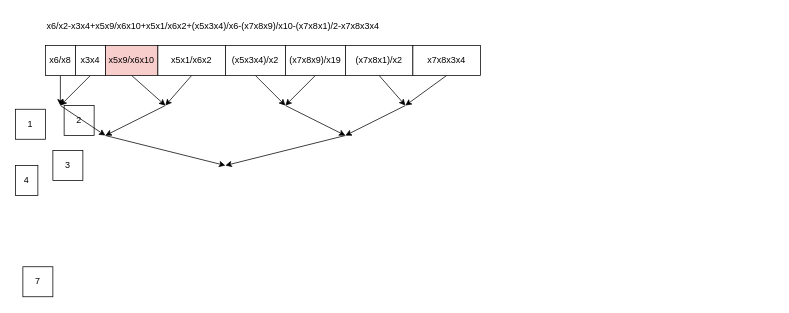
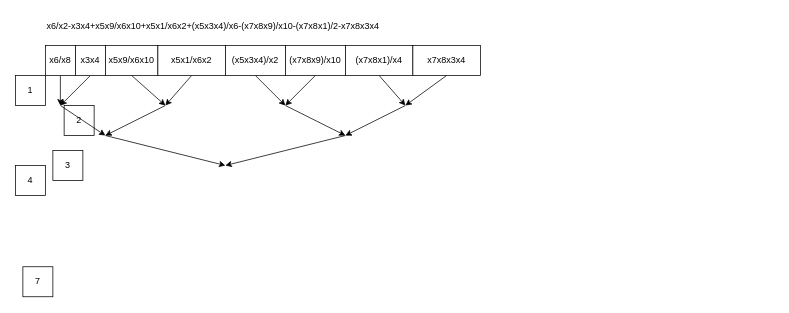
  <mxCell id="0" />
  <mxCell id="1" parent="0" />
  <mxCell id="2" value="x6/x2-x3x4+x5x9/x6x10+x5x1/x6x2+(x5x3x4)/x6-(x7x8x9)/x10-(x7x8x1)/2-x7x8x3x4" style="text;whiteSpace=wrap;" parent="1" vertex="1"><mxGeometry x="60" y="20" width="970" height="50" as="geometry" /></mxCell>
  <mxCell id="3" style="edgeStyle=none;rounded=0;orthogonalLoop=1;jettySize=auto;html=1;exitX=0.5;exitY=1;exitDx=0;exitDy=0;" parent="1" source="4" edge="1"><mxGeometry relative="1" as="geometry"><mxPoint x="80" y="140" as="targetPoint" /></mxGeometry></mxCell>
  <mxCell id="4" value="x6/x8" style="rounded=0;whiteSpace=wrap;html=1;" parent="1" vertex="1"><mxGeometry x="60" y="60" width="40" height="40" as="geometry" /></mxCell>
  <mxCell id="5" style="edgeStyle=none;rounded=0;orthogonalLoop=1;jettySize=auto;html=1;exitX=0.5;exitY=1;exitDx=0;exitDy=0;" parent="1" source="6" edge="1"><mxGeometry relative="1" as="geometry"><mxPoint x="80" y="140" as="targetPoint" /></mxGeometry></mxCell>
  <mxCell id="6" value="x3x4" style="rounded=0;whiteSpace=wrap;html=1;" parent="1" vertex="1"><mxGeometry x="100" y="60" width="40" height="40" as="geometry" /></mxCell>
  <mxCell id="7" style="edgeStyle=none;rounded=0;orthogonalLoop=1;jettySize=auto;html=1;exitX=0.5;exitY=1;exitDx=0;exitDy=0;" parent="1" source="8" edge="1"><mxGeometry relative="1" as="geometry"><mxPoint x="220" y="140" as="targetPoint" /></mxGeometry></mxCell>
- <mxCell id="8" value="x5x9/x6x10" style="rounded=0;whiteSpace=wrap;html=1;fillColor=#f8cecc;" parent="1" vertex="1"><mxGeometry x="140" y="60" width="70" height="40" as="geometry" /></mxCell>
+ <mxCell id="8" value="x5x9/x6x10" style="rounded=0;whiteSpace=wrap;html=1;" parent="1" vertex="1"><mxGeometry x="140" y="60" width="70" height="40" as="geometry" /></mxCell>
  <mxCell id="9" style="edgeStyle=none;rounded=0;orthogonalLoop=1;jettySize=auto;html=1;exitX=0.5;exitY=1;exitDx=0;exitDy=0;" parent="1" source="10" edge="1"><mxGeometry relative="1" as="geometry"><mxPoint x="220" y="140" as="targetPoint" /></mxGeometry></mxCell>
  <mxCell id="10" value="x5x1/x6x2" style="rounded=0;whiteSpace=wrap;html=1;" parent="1" vertex="1"><mxGeometry x="210" y="60" width="90" height="40" as="geometry" /></mxCell>
  <mxCell id="11" style="edgeStyle=none;rounded=0;orthogonalLoop=1;jettySize=auto;html=1;exitX=0.5;exitY=1;exitDx=0;exitDy=0;" parent="1" source="12" edge="1"><mxGeometry relative="1" as="geometry"><mxPoint x="380" y="140" as="targetPoint" /></mxGeometry></mxCell>
  <mxCell id="12" value="(x5x3x4)/x2" style="rounded=0;whiteSpace=wrap;html=1;" parent="1" vertex="1"><mxGeometry x="300" y="60" width="80" height="40" as="geometry" /></mxCell>
  <mxCell id="13" style="edgeStyle=none;rounded=0;orthogonalLoop=1;jettySize=auto;html=1;exitX=0.5;exitY=1;exitDx=0;exitDy=0;" parent="1" source="14" edge="1"><mxGeometry relative="1" as="geometry"><mxPoint x="380" y="140" as="targetPoint" /></mxGeometry></mxCell>
- <mxCell id="14" value="(x7x8x9)/x19" style="rounded=0;whiteSpace=wrap;html=1;" parent="1" vertex="1"><mxGeometry x="380" y="60" width="80" height="40" as="geometry" /></mxCell>
- <mxCell id="15" value="1" style="rounded=0;whiteSpace=wrap;html=1;" parent="1" vertex="1"><mxGeometry x="20" y="145" width="40" height="40" as="geometry" /></mxCell>
+ <mxCell id="14" value="(x7x8x9)/x10" style="rounded=0;whiteSpace=wrap;html=1;" parent="1" vertex="1"><mxGeometry x="380" y="60" width="80" height="40" as="geometry" /></mxCell>
+ <mxCell id="15" value="1" style="rounded=0;whiteSpace=wrap;html=1;" parent="1" vertex="1"><mxGeometry y="100" width="40" height="40" as="geometry" x="20" /></mxCell>
  <mxCell id="16" value="2" style="rounded=0;whiteSpace=wrap;html=1;" parent="1" vertex="1"><mxGeometry x="85" y="140" width="40" height="40" as="geometry" /></mxCell>
  <mxCell id="17" value="3" style="rounded=0;whiteSpace=wrap;html=1;" parent="1" vertex="1"><mxGeometry x="70" y="200" width="40" height="40" as="geometry" /></mxCell>
- <mxCell id="18" value="4" style="rounded=0;whiteSpace=wrap;html=1;" parent="1" vertex="1"><mxGeometry x="20" y="220" width="30" height="40" as="geometry" /></mxCell>
+ <mxCell id="18" value="4" style="rounded=0;whiteSpace=wrap;html=1;" parent="1" vertex="1"><mxGeometry y="220" width="40" height="40" as="geometry" x="20" /></mxCell>
  <mxCell id="19" value="7" style="rounded=0;whiteSpace=wrap;html=1;" parent="1" vertex="1"><mxGeometry x="30" y="355" width="40" height="40" as="geometry" /></mxCell>
  <mxCell id="20" style="edgeStyle=none;rounded=0;orthogonalLoop=1;jettySize=auto;html=1;exitX=0.5;exitY=1;exitDx=0;exitDy=0;" parent="1" source="21" edge="1"><mxGeometry relative="1" as="geometry"><mxPoint x="540" y="140" as="targetPoint" /></mxGeometry></mxCell>
- <mxCell id="21" value="(x7x8x1)/x2" style="rounded=0;whiteSpace=wrap;html=1;" parent="1" vertex="1"><mxGeometry x="460" y="60" width="90" height="40" as="geometry" /></mxCell>
+ <mxCell id="21" value="(x7x8x1)/x4" style="rounded=0;whiteSpace=wrap;html=1;" parent="1" vertex="1"><mxGeometry x="460" y="60" width="90" height="40" as="geometry" /></mxCell>
  <mxCell id="22" style="edgeStyle=none;rounded=0;orthogonalLoop=1;jettySize=auto;html=1;exitX=0.5;exitY=1;exitDx=0;exitDy=0;" parent="1" source="23" edge="1"><mxGeometry relative="1" as="geometry"><mxPoint x="540" y="140" as="targetPoint" /></mxGeometry></mxCell>
  <mxCell id="23" value="x7x8x3x4" style="rounded=0;whiteSpace=wrap;html=1;" parent="1" vertex="1"><mxGeometry x="550" y="60" width="90" height="40" as="geometry" /></mxCell>
  <mxCell id="24" value="" style="endArrow=classic;html=1;rounded=0;" parent="1" edge="1"><mxGeometry width="50" height="50" relative="1" as="geometry"><mxPoint x="80" y="140" as="sourcePoint" /><mxPoint x="140" y="180" as="targetPoint" /></mxGeometry></mxCell>
  <mxCell id="25" value="" style="endArrow=classic;html=1;rounded=0;" parent="1" edge="1"><mxGeometry width="50" height="50" relative="1" as="geometry"><mxPoint x="220" y="140" as="sourcePoint" /><mxPoint x="140" y="180" as="targetPoint" /></mxGeometry></mxCell>
  <mxCell id="26" value="" style="endArrow=classic;html=1;rounded=0;" parent="1" edge="1"><mxGeometry width="50" height="50" relative="1" as="geometry"><mxPoint x="380" y="140" as="sourcePoint" /><mxPoint x="460" y="180" as="targetPoint" /></mxGeometry></mxCell>
  <mxCell id="27" value="" style="endArrow=classic;html=1;rounded=0;" parent="1" edge="1"><mxGeometry width="50" height="50" relative="1" as="geometry"><mxPoint x="540" y="140" as="sourcePoint" /><mxPoint x="460" y="180" as="targetPoint" /></mxGeometry></mxCell>
  <mxCell id="28" value="" style="endArrow=classic;html=1;rounded=0;" parent="1" edge="1"><mxGeometry width="50" height="50" relative="1" as="geometry"><mxPoint x="140" y="180" as="sourcePoint" /><mxPoint x="300" y="220" as="targetPoint" /></mxGeometry></mxCell>
  <mxCell id="29" value="" style="endArrow=classic;html=1;rounded=0;" parent="1" edge="1"><mxGeometry width="50" height="50" relative="1" as="geometry"><mxPoint x="460" y="180" as="sourcePoint" /><mxPoint x="300" y="220" as="targetPoint" /></mxGeometry></mxCell>
